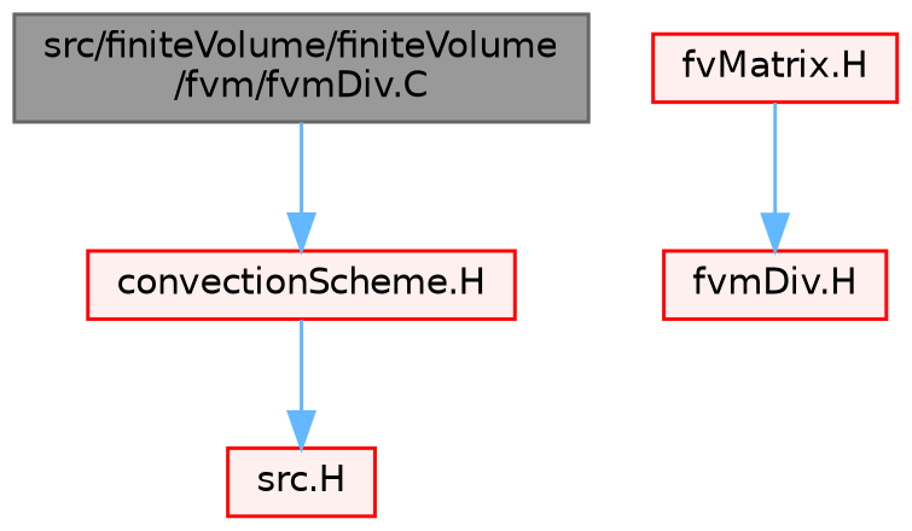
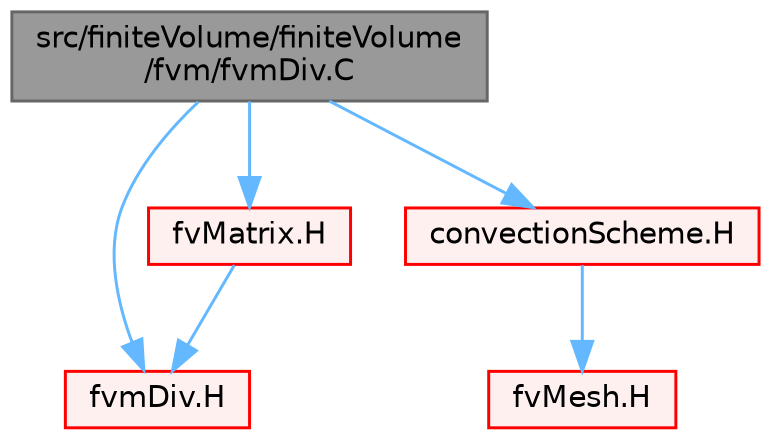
  digraph {
    node [color=red fillcolor="#FFF0F0" fontname=Helvetica fontsize=10 shape=box style=filled]
    edge [color=steelblue1 fontname=Helvetica fontsize=10 labelfontname=Helvetica labelfontsize=10 style=solid]
    n1 [color=gray40 fillcolor=grey60 fontcolor=black height=0.2 label="src/finiteVolume/finiteVolume\l/fvm/fvmDiv.C" width=0.4]
    n2 [height=0.2 label="fvmDiv.H" width=0.4]
    n3 [height=0.2 label="fvMatrix.H" width=0.4]
    n4 [height=0.2 label="convectionScheme.H" width=0.4]
-   n5 [height=0.2 label="src.H" width=0.4]
+   n5 [height=0.2 label="fvMesh.H" width=0.4]
+   n1 -> n2
+   n1 -> n3
    n1 -> n4
    n3 -> n2
    n4 -> n5
  }
